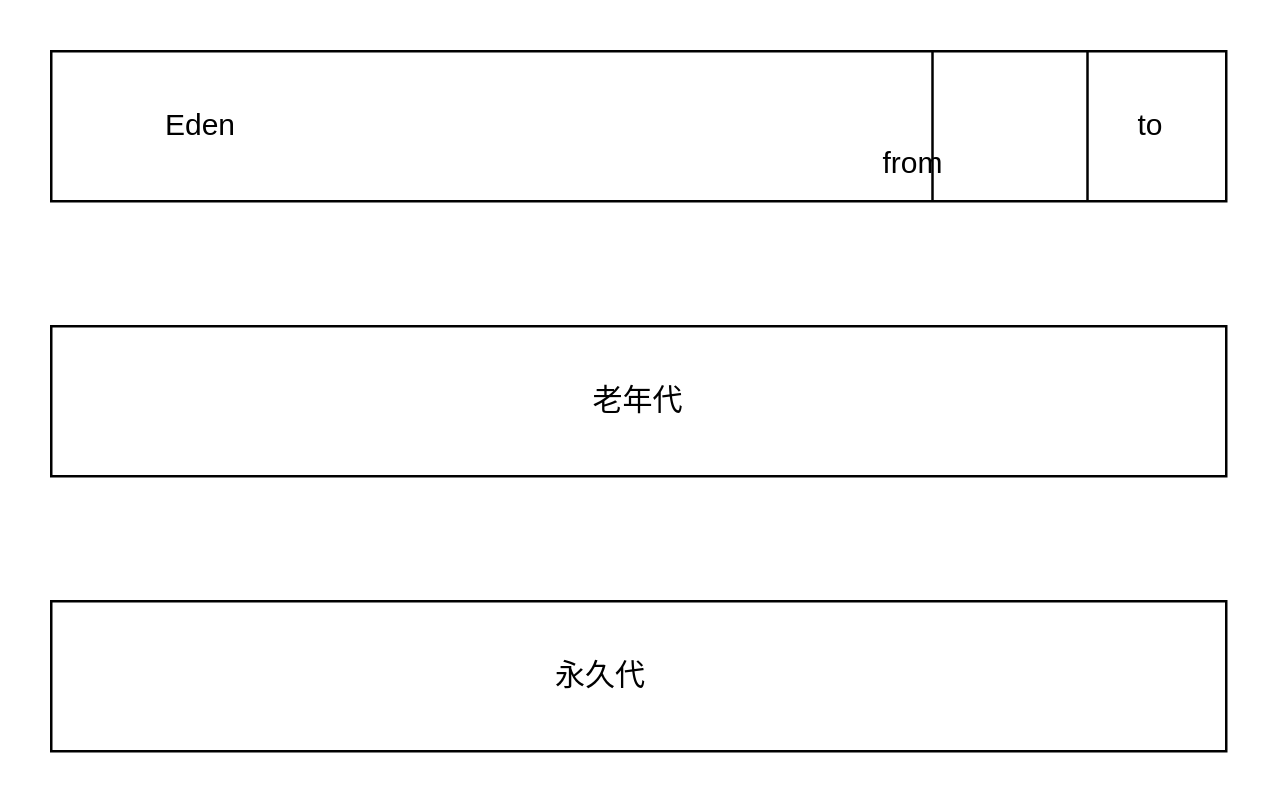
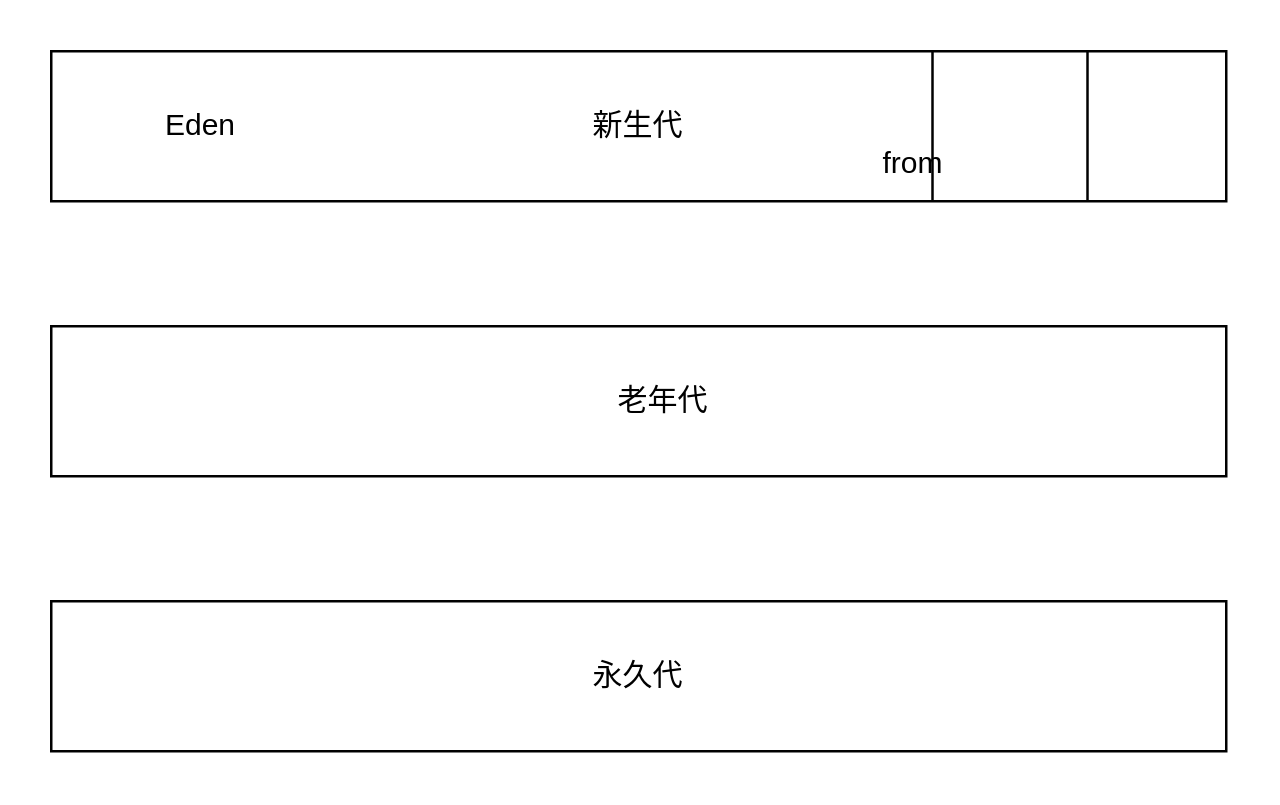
  <mxCell id="0" />
  <mxCell id="1" parent="0" />
  <mxCell id="2" value="" style="rounded=0;whiteSpace=wrap;html=1;" parent="1" vertex="1"><mxGeometry x="20" y="20" width="470" height="60" as="geometry" /></mxCell>
  <mxCell id="3" value="" style="rounded=0;whiteSpace=wrap;html=1;" parent="1" vertex="1"><mxGeometry x="20" y="130" width="470" height="60" as="geometry" /></mxCell>
  <mxCell id="4" value="" style="rounded=0;whiteSpace=wrap;html=1;" parent="1" vertex="1"><mxGeometry x="20" y="240" width="470" height="60" as="geometry" /></mxCell>
- <mxCell id="6" value="老年代" style="text;html=1;strokeColor=none;fillColor=none;align=center;verticalAlign=middle;whiteSpace=wrap;rounded=0;" parent="1" vertex="1"><mxGeometry x="235" y="150" width="40" height="20" as="geometry" /></mxCell>
- <mxCell id="7" value="永久代" style="text;html=1;strokeColor=none;fillColor=none;align=center;verticalAlign=middle;whiteSpace=wrap;rounded=0;" parent="1" vertex="1"><mxGeometry x="220" y="260" width="40" height="20" as="geometry" /></mxCell>
+ <mxCell id="5" value="新生代" style="text;html=1;strokeColor=none;fillColor=none;align=center;verticalAlign=middle;whiteSpace=wrap;rounded=0;" parent="1" vertex="1"><mxGeometry x="235" y="40" width="40" height="20" as="geometry" /></mxCell>
+ <mxCell id="6" value="老年代" style="text;html=1;strokeColor=none;fillColor=none;align=center;verticalAlign=middle;whiteSpace=wrap;rounded=0;" parent="1" vertex="1"><mxGeometry x="245" y="150" width="40" height="20" as="geometry" /></mxCell>
+ <mxCell id="7" value="永久代" style="text;html=1;strokeColor=none;fillColor=none;align=center;verticalAlign=middle;whiteSpace=wrap;rounded=0;" parent="1" vertex="1"><mxGeometry x="235" y="260" width="40" height="20" as="geometry" /></mxCell>
  <mxCell id="8" value="" style="endArrow=none;html=1;exitX=0.75;exitY=0;exitDx=0;exitDy=0;entryX=0.75;entryY=1;entryDx=0;entryDy=0;" parent="1" source="2" target="2" edge="1"><mxGeometry width="50" height="50" relative="1" as="geometry"><mxPoint x="20" y="370" as="sourcePoint" /><mxPoint x="240" y="400" as="targetPoint" /></mxGeometry></mxCell>
  <mxCell id="9" value="" style="endArrow=none;html=1;exitX=0.75;exitY=0;exitDx=0;exitDy=0;entryX=0.75;entryY=1;entryDx=0;entryDy=0;" parent="1" edge="1"><mxGeometry width="50" height="50" relative="1" as="geometry"><mxPoint x="434.5" y="20" as="sourcePoint" /><mxPoint x="434.5" y="80" as="targetPoint" /></mxGeometry></mxCell>
  <mxCell id="10" value="Eden" style="text;html=1;strokeColor=none;fillColor=none;align=center;verticalAlign=middle;whiteSpace=wrap;rounded=0;" parent="1" vertex="1"><mxGeometry x="60" y="40" width="40" height="20" as="geometry" /></mxCell>
  <mxCell id="11" value="from" style="text;html=1;strokeColor=none;fillColor=none;align=center;verticalAlign=middle;whiteSpace=wrap;rounded=0;" parent="1" vertex="1"><mxGeometry x="345" y="55" width="40" height="20" as="geometry" /></mxCell>
- <mxCell id="12" value="to" style="text;html=1;strokeColor=none;fillColor=none;align=center;verticalAlign=middle;whiteSpace=wrap;rounded=0;" parent="1" vertex="1"><mxGeometry x="440" y="40" width="40" height="20" as="geometry" /></mxCell>
